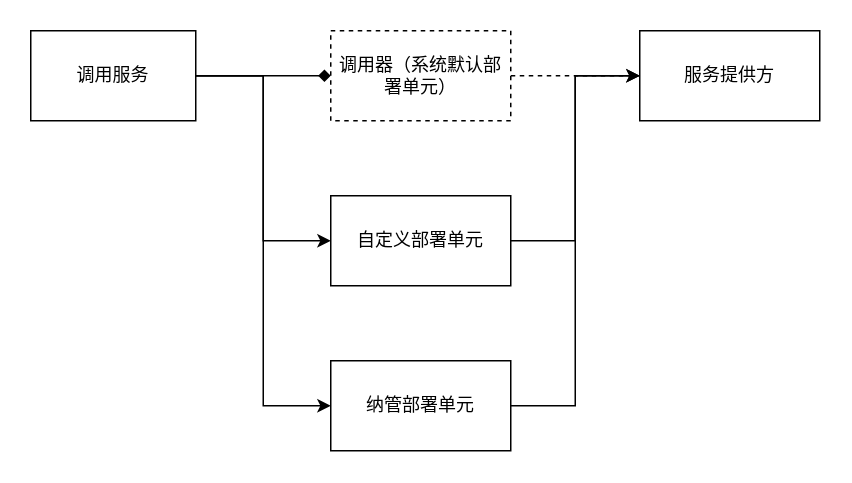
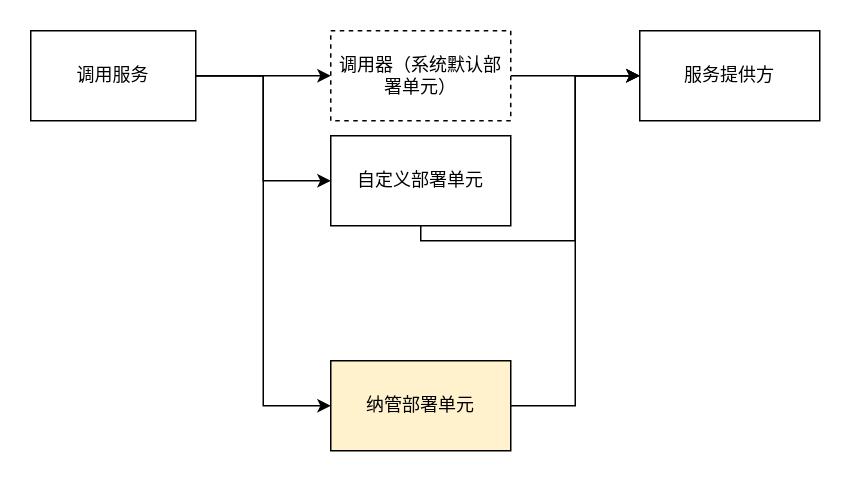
  <mxCell id="0" />
  <mxCell id="1" parent="0" />
- <mxCell id="2" value="" style="edgeStyle=orthogonalEdgeStyle;rounded=0;orthogonalLoop=1;jettySize=auto;html=1;endArrow=diamond;" parent="1" source="5" target="7" edge="1"><mxGeometry relative="1" as="geometry" /></mxCell>
+ <mxCell id="2" value="" style="edgeStyle=orthogonalEdgeStyle;rounded=0;orthogonalLoop=1;jettySize=auto;html=1;" parent="1" source="5" target="7" edge="1"><mxGeometry relative="1" as="geometry" /></mxCell>
  <mxCell id="3" style="edgeStyle=orthogonalEdgeStyle;rounded=0;orthogonalLoop=1;jettySize=auto;html=1;entryX=0;entryY=0.5;entryDx=0;entryDy=0;" parent="1" source="5" target="12" edge="1"><mxGeometry relative="1" as="geometry" /></mxCell>
  <mxCell id="4" style="edgeStyle=orthogonalEdgeStyle;rounded=0;orthogonalLoop=1;jettySize=auto;html=1;entryX=0;entryY=0.5;entryDx=0;entryDy=0;" parent="1" source="5" target="10" edge="1"><mxGeometry relative="1" as="geometry" /></mxCell>
  <mxCell id="5" value="调用服务" style="rounded=0;whiteSpace=wrap;html=1;direction=west;" parent="1" vertex="1"><mxGeometry x="20" y="20" width="110" height="60" as="geometry" /></mxCell>
- <mxCell id="6" value="" style="edgeStyle=orthogonalEdgeStyle;rounded=0;orthogonalLoop=1;jettySize=auto;html=1;dashed=1;" parent="1" source="7" target="8" edge="1"><mxGeometry relative="1" as="geometry" /></mxCell>
+ <mxCell id="6" value="" style="edgeStyle=orthogonalEdgeStyle;rounded=0;orthogonalLoop=1;jettySize=auto;html=1;" parent="1" source="7" target="8" edge="1"><mxGeometry relative="1" as="geometry" /></mxCell>
  <mxCell id="7" value="调用器（系统默认部署单元）" style="rounded=0;whiteSpace=wrap;html=1;dashed=1;" parent="1" vertex="1"><mxGeometry x="220" y="20" width="120" height="60" as="geometry" /></mxCell>
  <mxCell id="8" value="服务提供方" style="rounded=0;whiteSpace=wrap;html=1;" parent="1" vertex="1"><mxGeometry x="426" y="20" width="120" height="60" as="geometry" /></mxCell>
- <mxCell id="9" style="edgeStyle=orthogonalEdgeStyle;rounded=0;orthogonalLoop=1;jettySize=auto;html=1;entryX=0;entryY=0.5;entryDx=0;entryDy=0;endArrow=none;" edge="1" parent="1" source="10" target="8"><mxGeometry relative="1" as="geometry" /></mxCell>
- <mxCell id="10" value="纳管部署单元" style="rounded=0;whiteSpace=wrap;html=1;" parent="1" vertex="1"><mxGeometry x="220" y="240" width="120" height="60" as="geometry" /></mxCell>
+ <mxCell id="9" style="edgeStyle=orthogonalEdgeStyle;rounded=0;orthogonalLoop=1;jettySize=auto;html=1;entryX=0;entryY=0.5;entryDx=0;entryDy=0;" edge="1" parent="1" source="10" target="8"><mxGeometry relative="1" as="geometry" /></mxCell>
+ <mxCell id="10" value="纳管部署单元" style="rounded=0;whiteSpace=wrap;html=1;fillColor=#fff2cc;" parent="1" vertex="1"><mxGeometry x="220" y="240" width="120" height="60" as="geometry" /></mxCell>
  <mxCell id="11" style="edgeStyle=orthogonalEdgeStyle;rounded=0;orthogonalLoop=1;jettySize=auto;html=1;entryX=0;entryY=0.5;entryDx=0;entryDy=0;" edge="1" parent="1" source="12" target="8"><mxGeometry relative="1" as="geometry"><Array as="points"><mxPoint x="383" y="160" /><mxPoint x="383" y="50" /></Array></mxGeometry></mxCell>
- <mxCell id="12" value="自定义部署单元" style="rounded=0;whiteSpace=wrap;html=1;" parent="1" vertex="1"><mxGeometry x="220" y="130" width="120" height="60" as="geometry" /></mxCell>
+ <mxCell id="12" value="自定义部署单元" style="rounded=0;whiteSpace=wrap;html=1;" parent="1" vertex="1"><mxGeometry x="220" y="90" width="120" height="60" as="geometry" /></mxCell>
